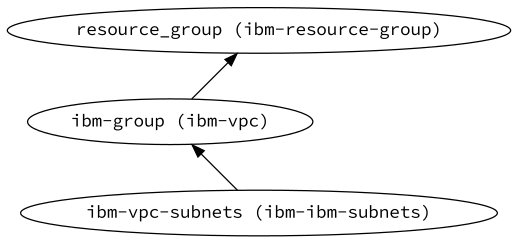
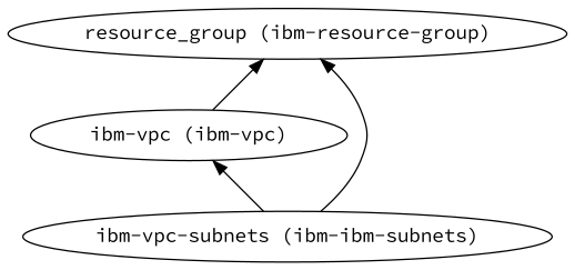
  digraph {
    fontname="Source Code Pro"
    rankdir=BT
    node [fontname="Source Code Pro"]
    edge [fontname="Source Code Pro"]
-   "ibm-vpc (ibm-vpc)" [label="ibm-group (ibm-vpc)"]
+   "ibm-vpc (ibm-vpc)"
    "resource_group (ibm-resource-group)"
    n3 [label="ibm-vpc-subnets (ibm-ibm-subnets)"]
    "ibm-vpc (ibm-vpc)" -> "resource_group (ibm-resource-group)"
    n3 -> "ibm-vpc (ibm-vpc)"
+   n3 -> "resource_group (ibm-resource-group)"
  }
